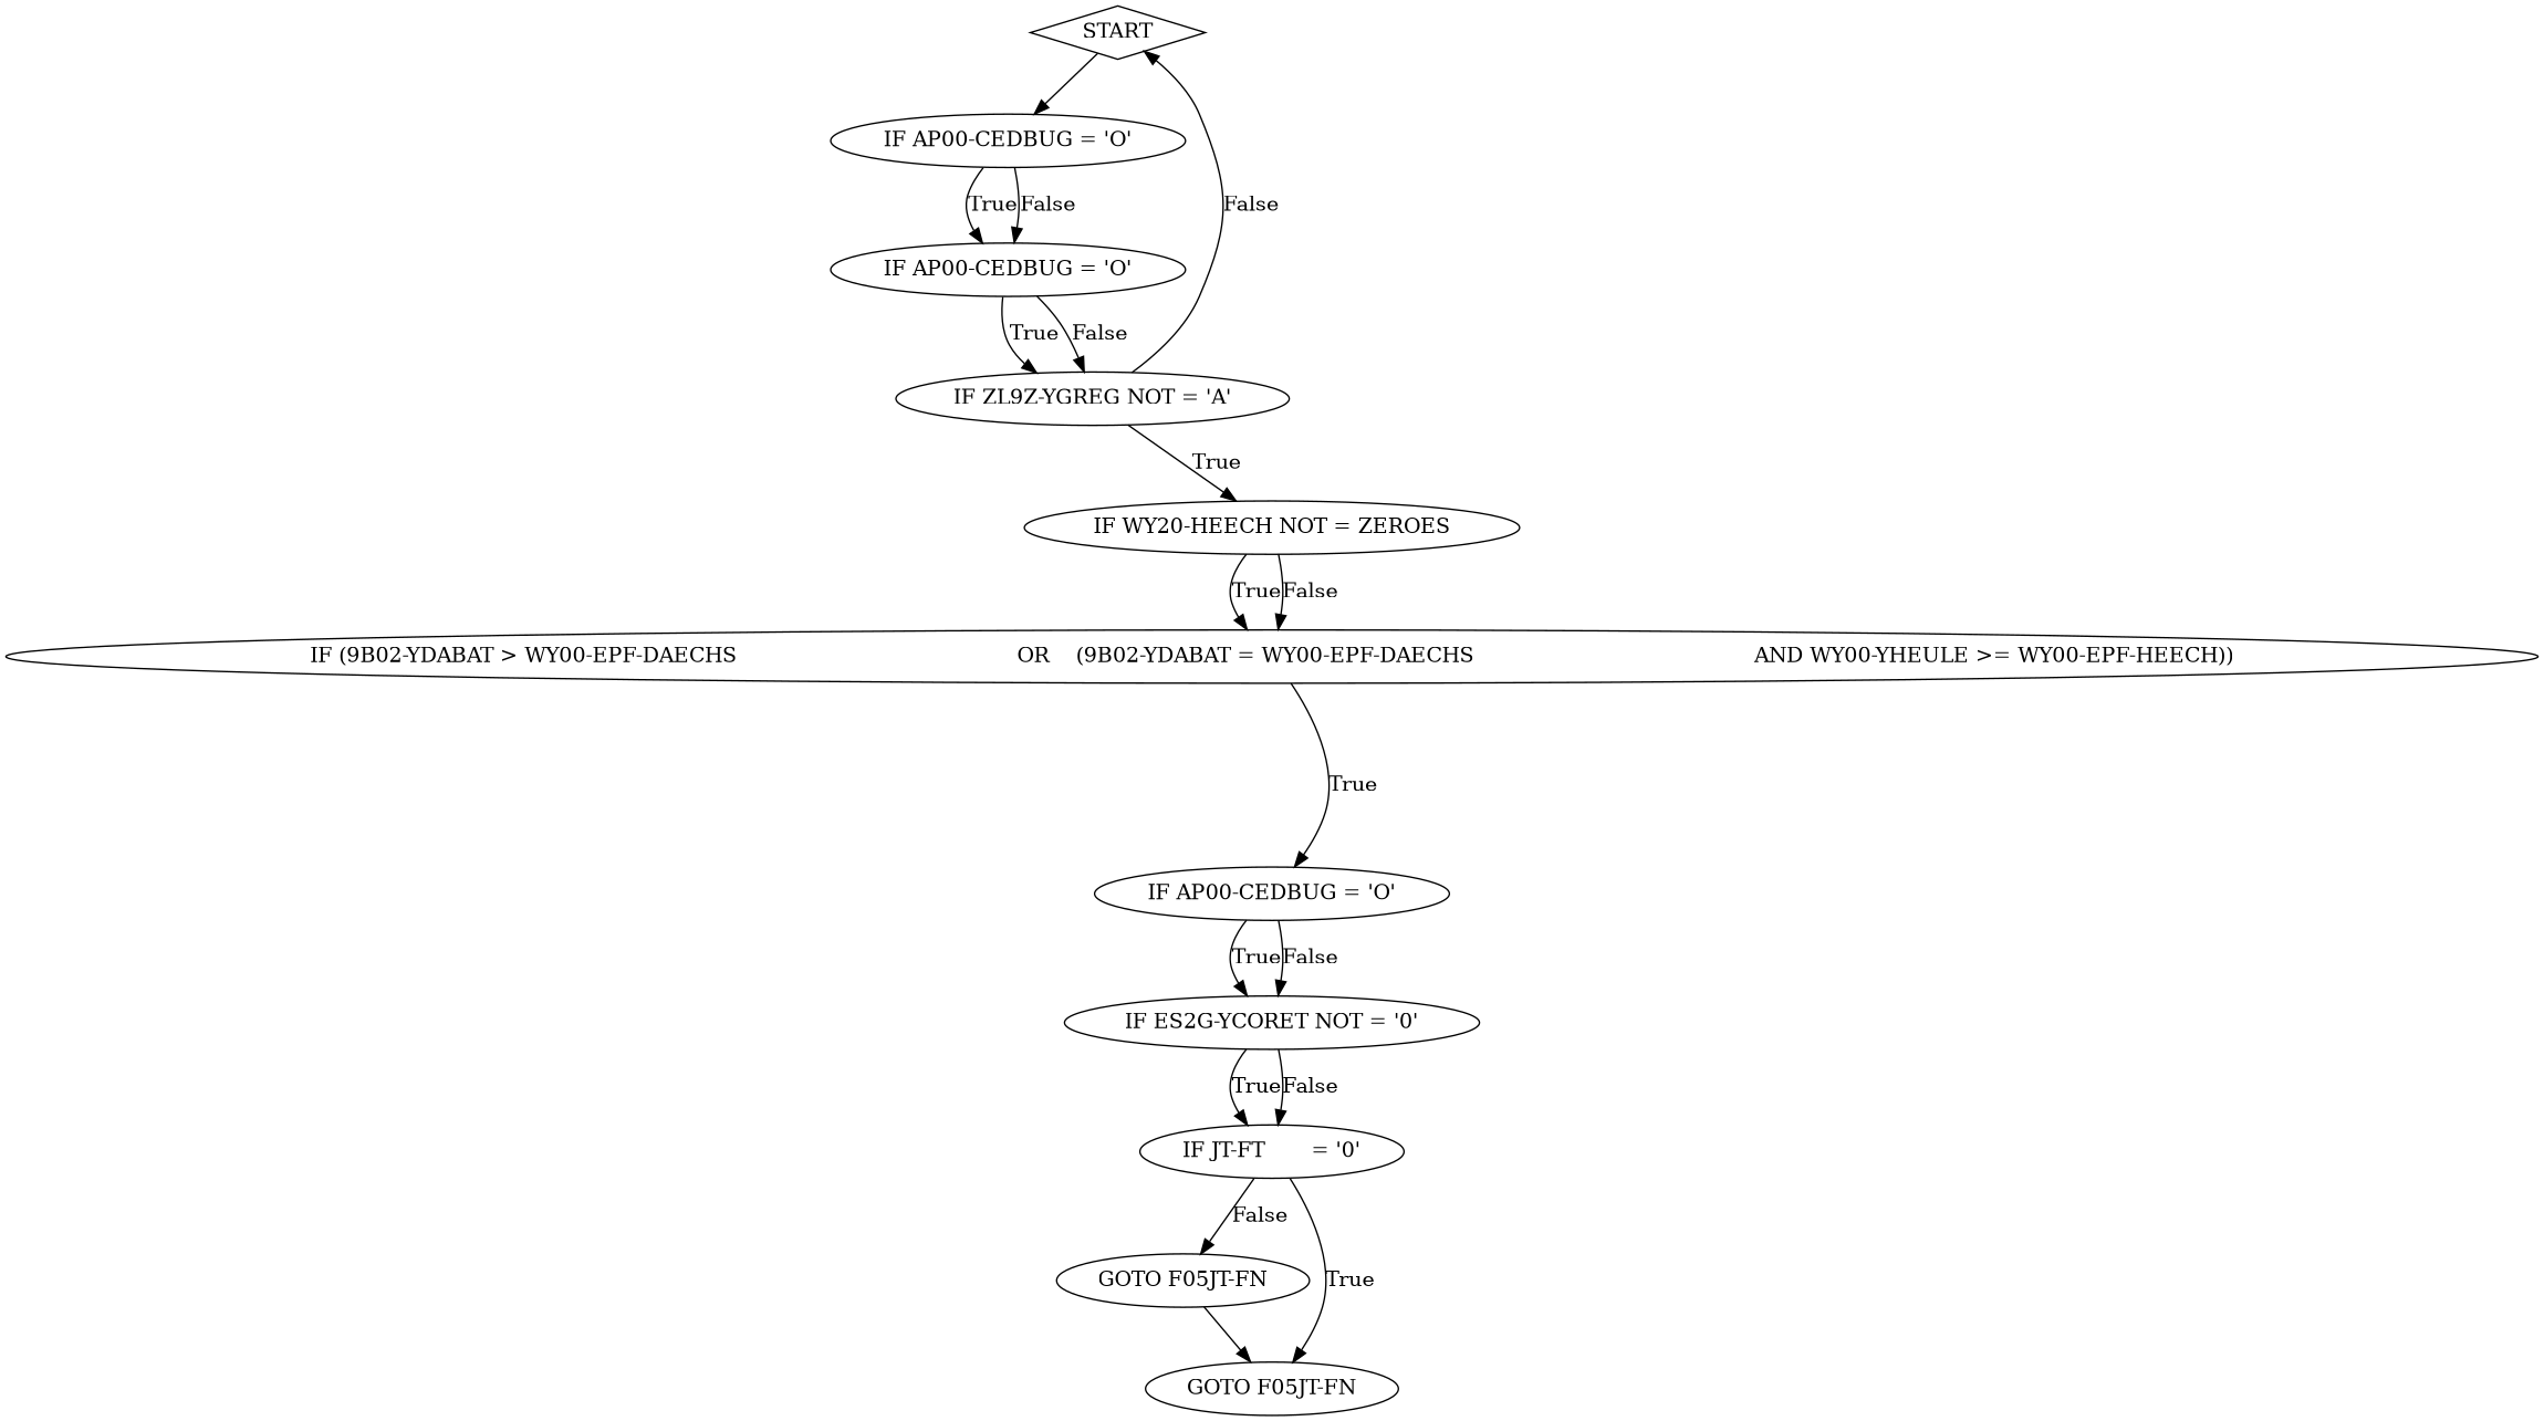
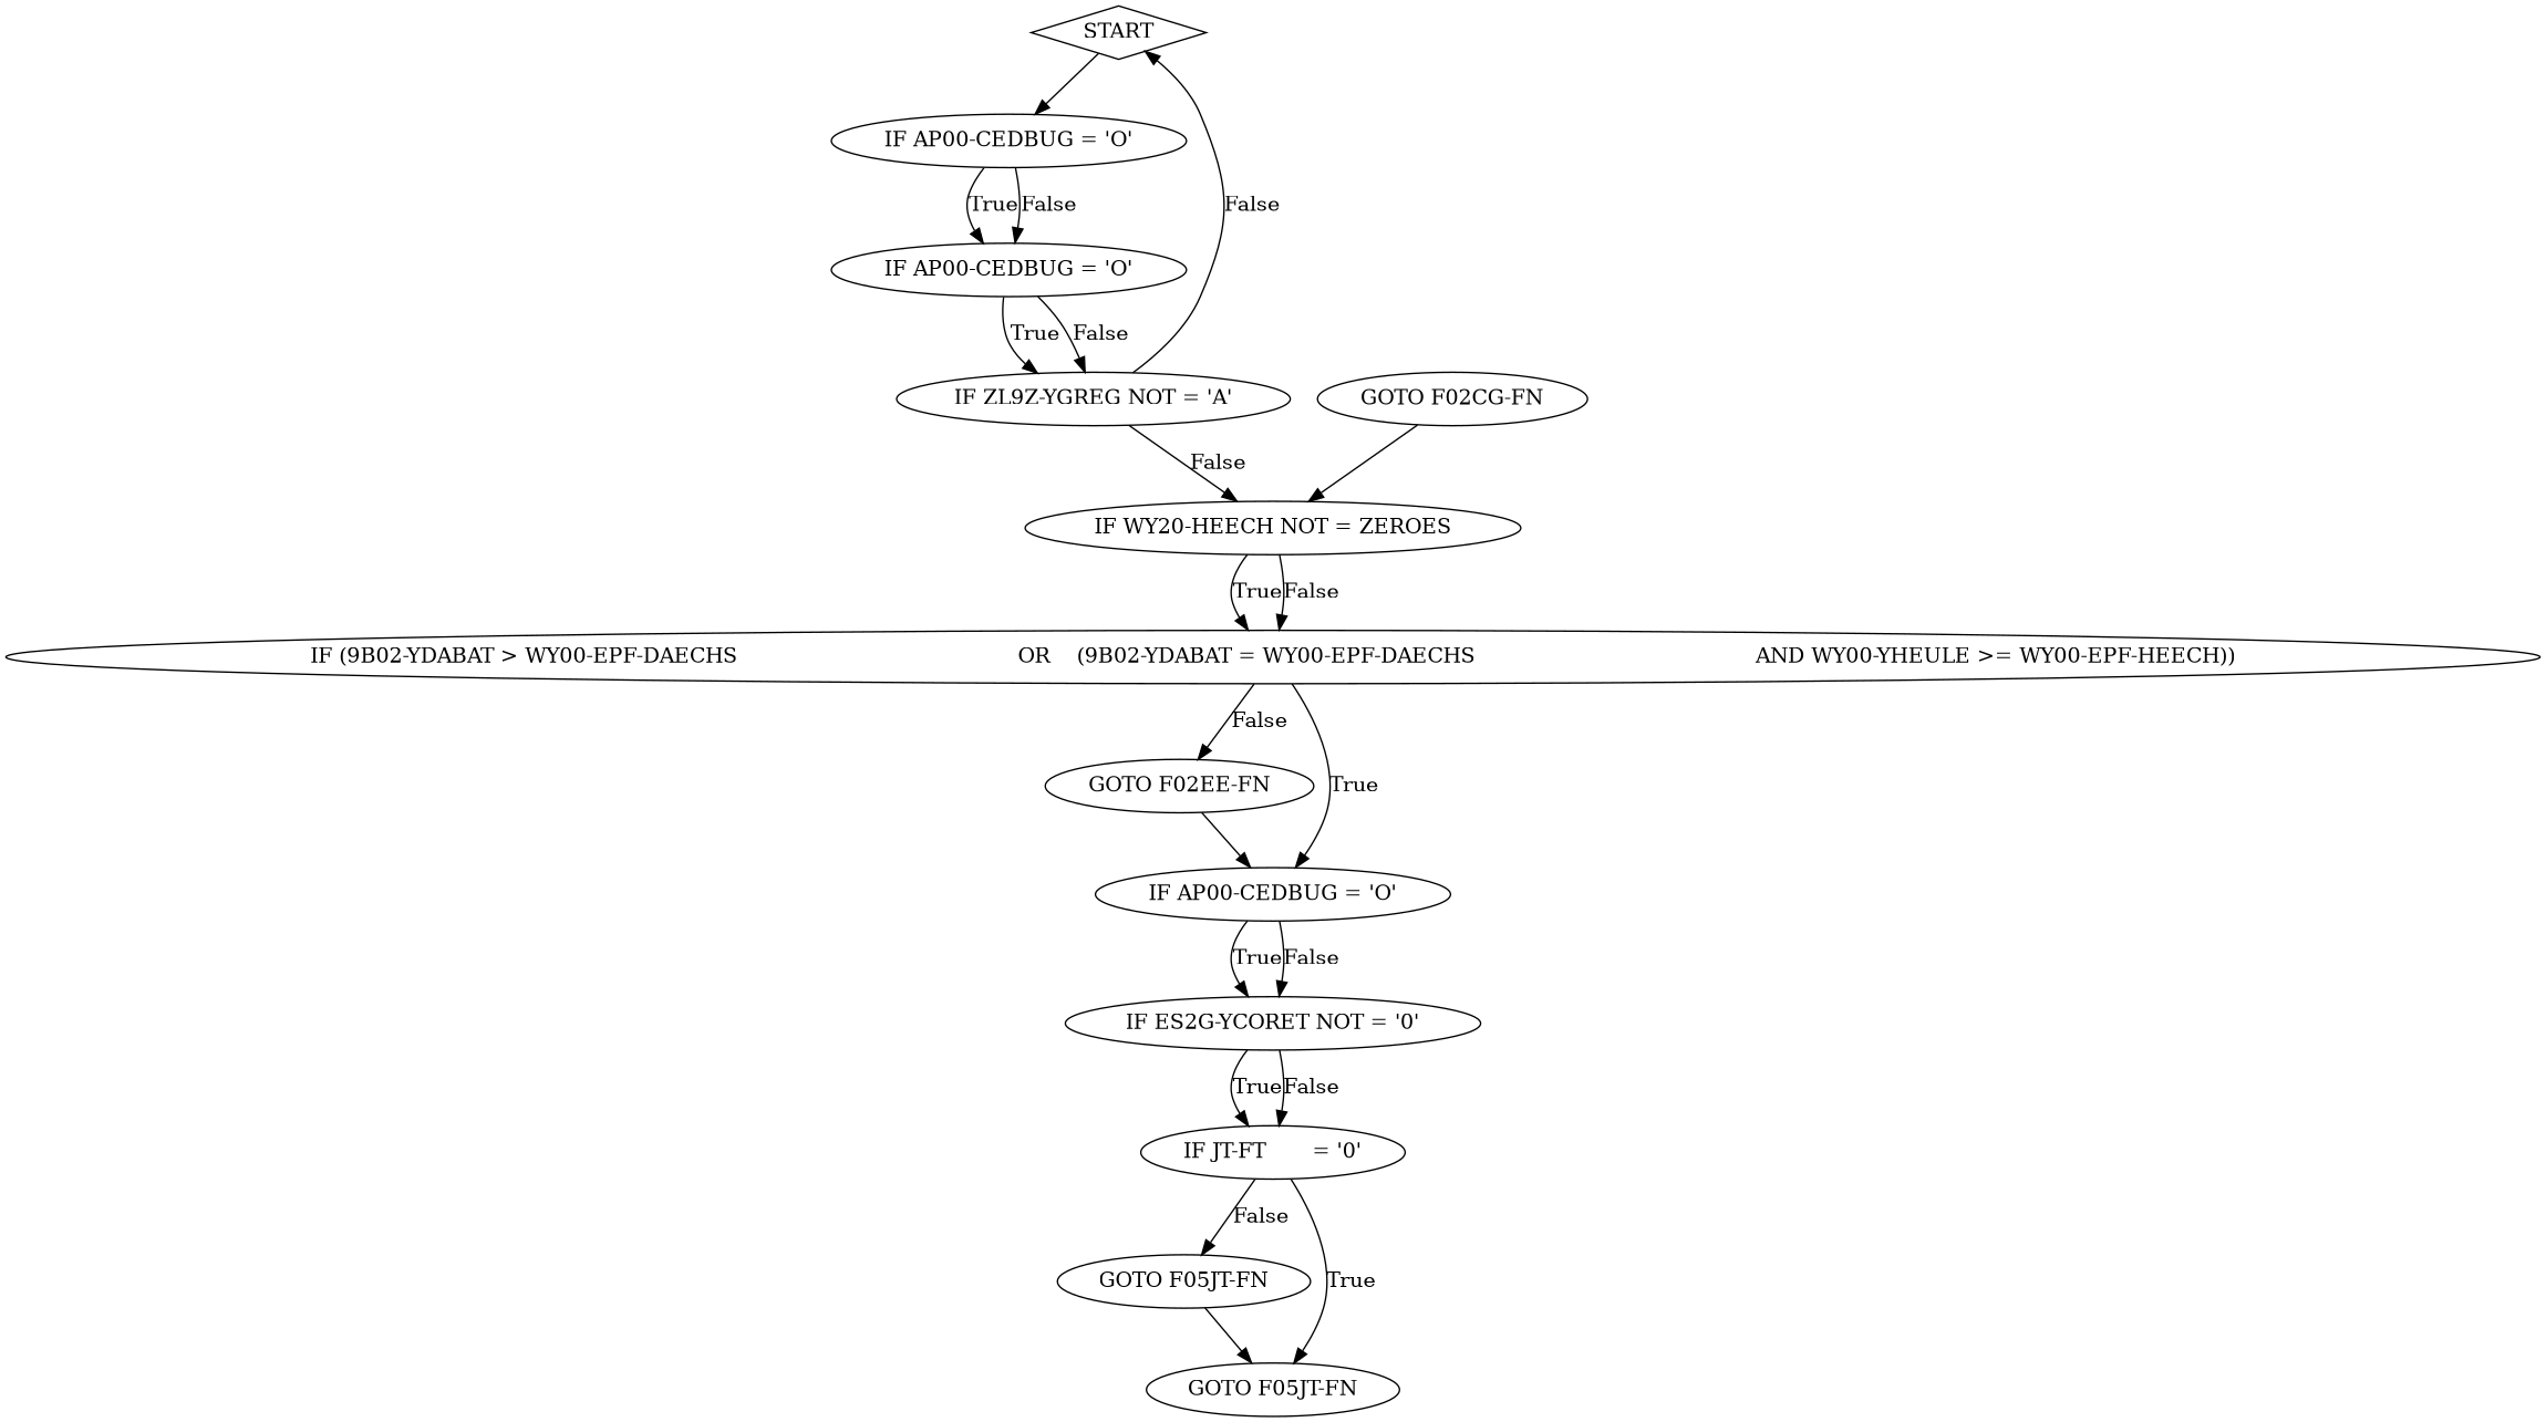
  digraph {
    node [shape=ellipse]
    n1 [label=START shape=diamond]
    n2 [label="IF AP00-CEDBUG = 'O'"]
    n3 [label="IF AP00-CEDBUG = 'O'"]
    n4 [label="IF ZL9Z-YGREG NOT = 'A'"]
    n5 [label="IF WY20-HEECH NOT = ZEROES"]
+   n6 [label="GOTO F02CG-FN"]
    n7 [label="IF (9B02-YDABAT > WY00-EPF-DAECHS                                          OR    (9B02-YDABAT = WY00-EPF-DAECHS                                          AND WY00-YHEULE >= WY00-EPF-HEECH))"]
+   n8 [label="GOTO F02EE-FN"]
    n9 [label="IF AP00-CEDBUG = 'O'"]
    n10 [label="IF ES2G-YCORET NOT = '0'"]
    n11 [label="IF JT-FT       = '0'"]
    n12 [label="GOTO F05JT-FN"]
    n13 [label="GOTO F05JT-FN"]
    n1 -> n2
    n2 -> n3 [label=True]
    n2 -> n3 [label=False]
    n3 -> n4 [label=True]
    n3 -> n4 [label=False]
    n4 -> n1 [label=False]
-   n4 -> n5 [label=True]
+   n4 -> n5 [label=False]
    n5 -> n7 [label=True]
    n5 -> n7 [label=False]
+   n6 -> n5
+   n7 -> n8 [label=False]
    n7 -> n9 [label=True]
+   n8 -> n9
    n9 -> n10 [label=True]
    n9 -> n10 [label=False]
    n10 -> n11 [label=True]
    n10 -> n11 [label=False]
    n11 -> n12 [label=False]
    n11 -> n13 [label=True]
    n12 -> n13
  }
